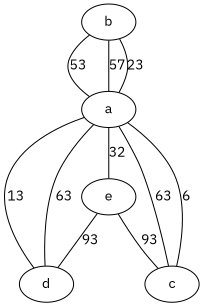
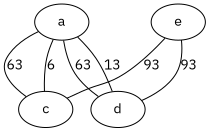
  digraph {
    fontname="IBM Plex Sans"
    node [fontname="IBM Plex Sans"]
    edge [arrowhead=none fontname="IBM Plex Sans"]
-   b
    a
    d
    e
    c
-   b -> a [label=53]
-   a -> b [label=57]
-   a -> b [label=23]
    a -> d [label=13]
-   a -> e [label=32]
    a -> c [label=63]
    a -> c [label=6]
    d -> a [label=63]
    e -> d [label=93]
    e -> c [label=93]
  }
